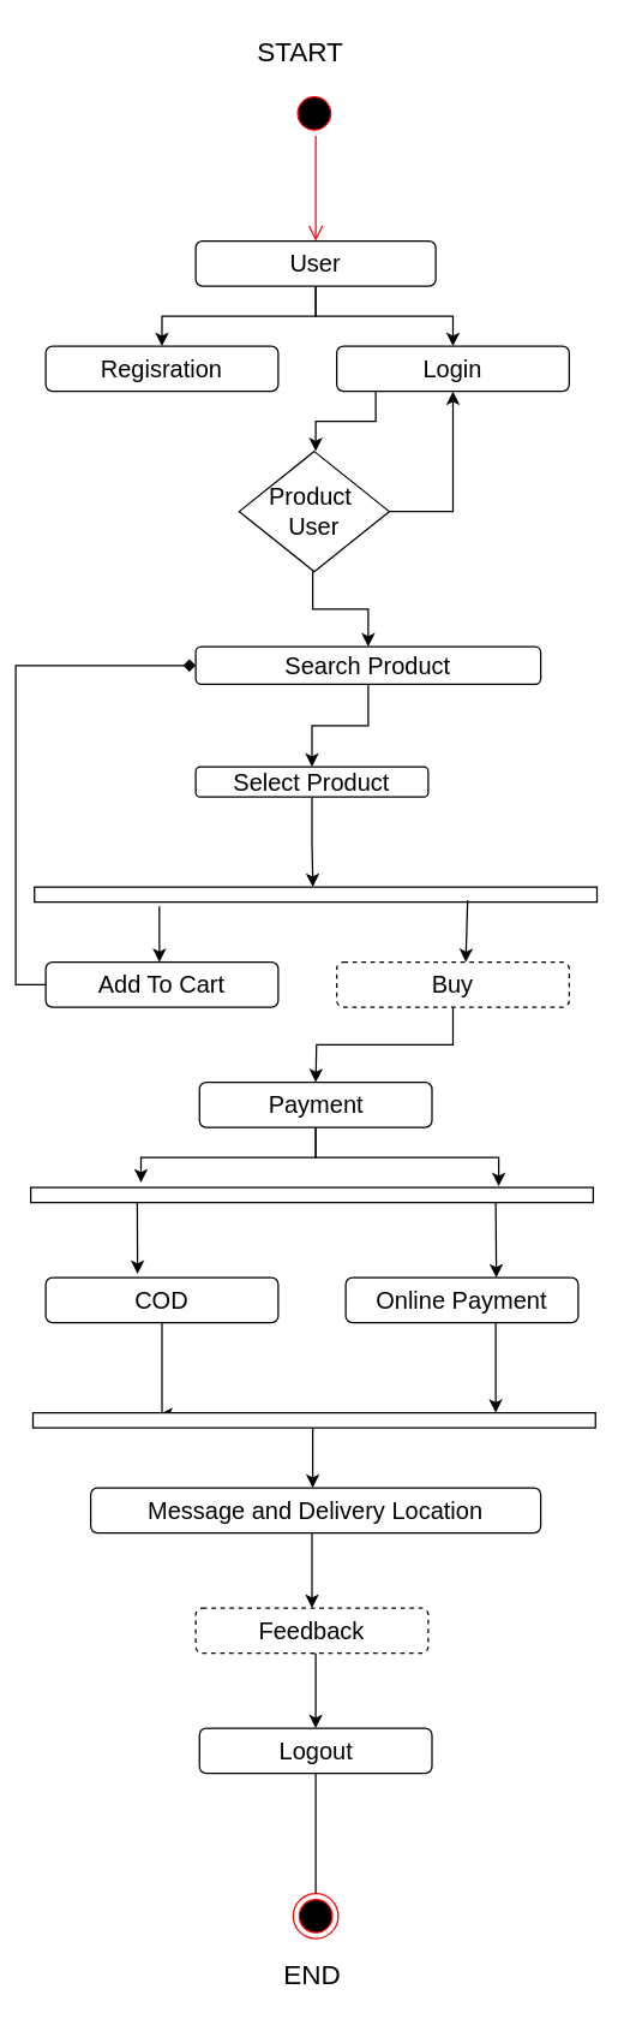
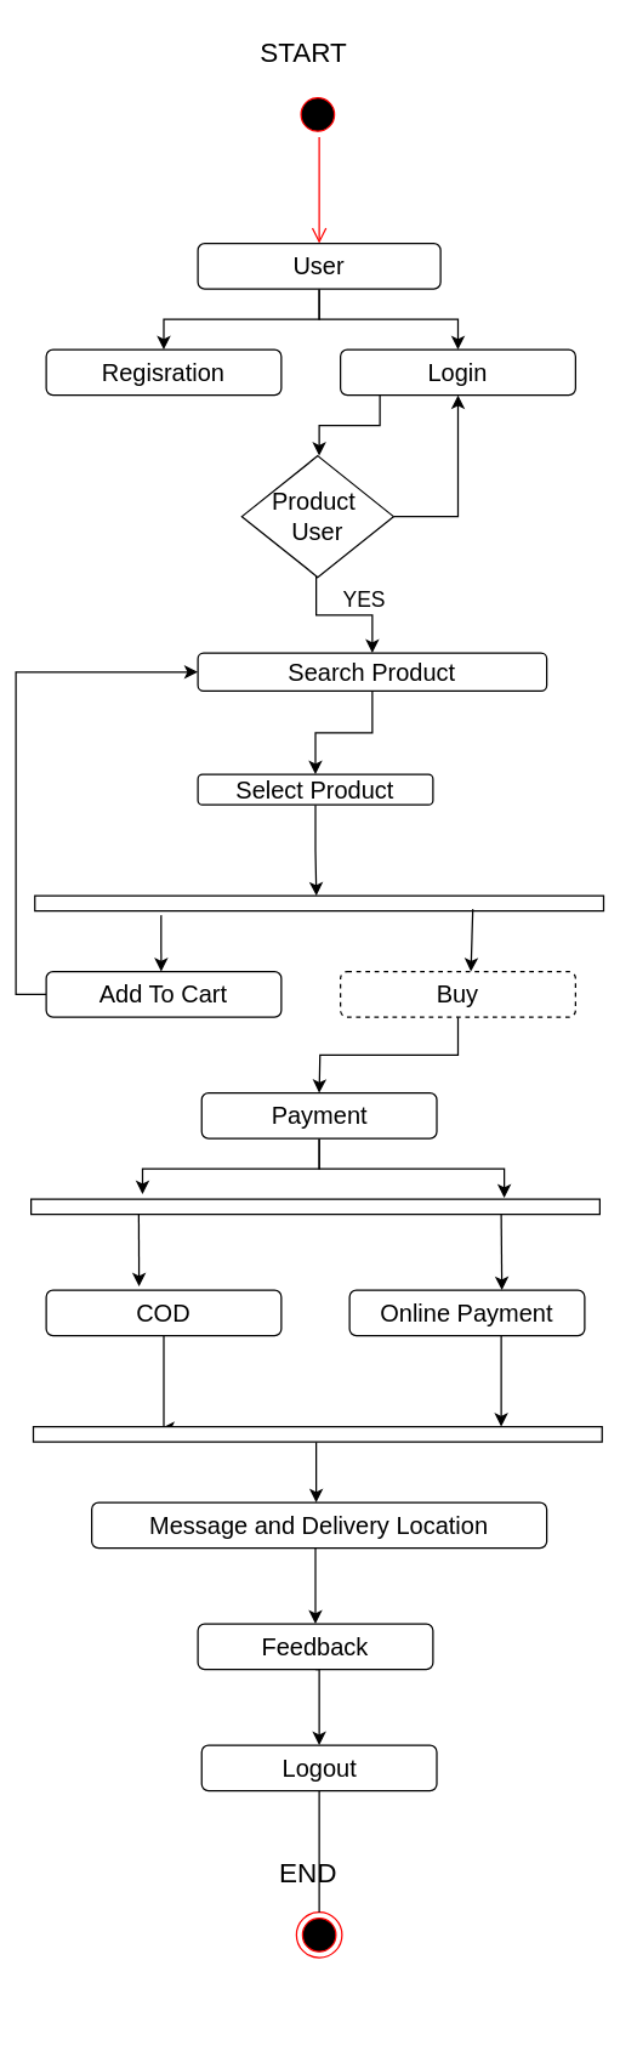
  <mxCell id="0" />
  <mxCell id="1" parent="0" />
  <mxCell id="2" value="" style="ellipse;html=1;shape=startState;fillColor=#000000;strokeColor=#ff0000;" parent="1" vertex="1"><mxGeometry x="194" y="60" width="30" height="30" as="geometry" /></mxCell>
  <mxCell id="3" value="" style="edgeStyle=orthogonalEdgeStyle;html=1;verticalAlign=bottom;endArrow=open;endSize=8;strokeColor=#ff0000;rounded=0;entryX=0.5;entryY=0;entryDx=0;entryDy=0;" parent="1" source="2" target="6" edge="1"><mxGeometry relative="1" as="geometry"><mxPoint x="225" y="160" as="targetPoint" /><Array as="points"><mxPoint x="210" y="110" /><mxPoint x="210" y="110" /></Array></mxGeometry></mxCell>
  <mxCell id="4" style="edgeStyle=orthogonalEdgeStyle;rounded=0;orthogonalLoop=1;jettySize=auto;html=1;exitX=0.5;exitY=1;exitDx=0;exitDy=0;" parent="1" source="6" target="7" edge="1"><mxGeometry relative="1" as="geometry" /></mxCell>
  <mxCell id="5" style="edgeStyle=orthogonalEdgeStyle;rounded=0;orthogonalLoop=1;jettySize=auto;html=1;" parent="1" source="6" target="8" edge="1"><mxGeometry relative="1" as="geometry" /></mxCell>
  <mxCell id="6" value="&lt;font size=&quot;3&quot;&gt;User&lt;/font&gt;" style="rounded=1;whiteSpace=wrap;html=1;" parent="1" vertex="1"><mxGeometry x="130" y="160" width="160" height="30" as="geometry" /></mxCell>
  <mxCell id="7" value="&lt;font size=&quot;3&quot;&gt;Regisration&lt;/font&gt;" style="rounded=1;whiteSpace=wrap;html=1;" parent="1" vertex="1"><mxGeometry x="30" y="230" width="155" height="30" as="geometry" /></mxCell>
  <mxCell id="8" value="&lt;font size=&quot;3&quot;&gt;Login&lt;/font&gt;" style="rounded=1;whiteSpace=wrap;html=1;" parent="1" vertex="1"><mxGeometry x="224" y="230" width="155" height="30" as="geometry" /></mxCell>
  <mxCell id="9" style="edgeStyle=orthogonalEdgeStyle;rounded=0;orthogonalLoop=1;jettySize=auto;html=1;exitX=0.5;exitY=1;exitDx=0;exitDy=0;entryX=0.5;entryY=0;entryDx=0;entryDy=0;" parent="1" source="11" target="14" edge="1"><mxGeometry relative="1" as="geometry"><Array as="points"><mxPoint x="208" y="380" /><mxPoint x="208" y="405" /></Array></mxGeometry></mxCell>
  <mxCell id="10" style="edgeStyle=orthogonalEdgeStyle;rounded=0;orthogonalLoop=1;jettySize=auto;html=1;exitX=1;exitY=0.5;exitDx=0;exitDy=0;entryX=0.5;entryY=1;entryDx=0;entryDy=0;" edge="1" parent="1" source="11" target="8"><mxGeometry relative="1" as="geometry" /></mxCell>
  <mxCell id="11" value="&lt;font size=&quot;3&quot;&gt;Product&amp;nbsp;&lt;br&gt;User&lt;br&gt;&lt;/font&gt;" style="rhombus;whiteSpace=wrap;html=1;" parent="1" vertex="1"><mxGeometry x="159" y="300" width="100" height="80" as="geometry" /></mxCell>
  <mxCell id="12" value="&lt;span style=&quot;font-size: 18px;&quot;&gt;START&lt;/span&gt;" style="text;html=1;strokeColor=none;fillColor=none;align=center;verticalAlign=middle;whiteSpace=wrap;rounded=0;" parent="1" vertex="1"><mxGeometry x="170" y="20" width="60" height="30" as="geometry" /></mxCell>
  <mxCell id="13" style="edgeStyle=orthogonalEdgeStyle;rounded=0;orthogonalLoop=1;jettySize=auto;html=1;exitX=0.5;exitY=1;exitDx=0;exitDy=0;entryX=0.5;entryY=0;entryDx=0;entryDy=0;" parent="1" source="14" target="16" edge="1"><mxGeometry relative="1" as="geometry" /></mxCell>
  <mxCell id="14" value="&lt;font size=&quot;3&quot;&gt;Search Product&lt;/font&gt;" style="rounded=1;whiteSpace=wrap;html=1;" parent="1" vertex="1"><mxGeometry x="130" y="430" width="230" height="25" as="geometry" /></mxCell>
  <mxCell id="15" style="edgeStyle=orthogonalEdgeStyle;rounded=0;orthogonalLoop=1;jettySize=auto;html=1;exitX=0.5;exitY=1;exitDx=0;exitDy=0;entryX=0.495;entryY=0;entryDx=0;entryDy=0;entryPerimeter=0;" parent="1" source="16" target="17" edge="1"><mxGeometry relative="1" as="geometry" /></mxCell>
  <mxCell id="16" value="&lt;font size=&quot;3&quot;&gt;Select Product&lt;/font&gt;" style="rounded=1;whiteSpace=wrap;html=1;" parent="1" vertex="1"><mxGeometry x="130" y="510" width="155" height="20" as="geometry" /></mxCell>
  <mxCell id="17" value="" style="verticalLabelPosition=bottom;verticalAlign=top;html=1;shape=mxgraph.basic.rect;fillColor2=none;strokeWidth=1;size=20;indent=5;" parent="1" vertex="1"><mxGeometry x="22.5" y="590" width="375" height="10" as="geometry" /></mxCell>
  <mxCell id="18" style="edgeStyle=orthogonalEdgeStyle;rounded=0;orthogonalLoop=1;jettySize=auto;html=1;exitX=0.5;exitY=1;exitDx=0;exitDy=0;entryX=0.196;entryY=-0.32;entryDx=0;entryDy=0;entryPerimeter=0;" parent="1" source="20" target="25" edge="1"><mxGeometry relative="1" as="geometry" /></mxCell>
  <mxCell id="19" style="edgeStyle=orthogonalEdgeStyle;rounded=0;orthogonalLoop=1;jettySize=auto;html=1;entryX=0.832;entryY=-0.08;entryDx=0;entryDy=0;entryPerimeter=0;" parent="1" source="20" target="25" edge="1"><mxGeometry relative="1" as="geometry" /></mxCell>
  <mxCell id="20" value="&lt;font size=&quot;3&quot;&gt;Payment&lt;/font&gt;" style="rounded=1;whiteSpace=wrap;html=1;" parent="1" vertex="1"><mxGeometry x="132.5" y="720" width="155" height="30" as="geometry" /></mxCell>
- <mxCell id="21" style="edgeStyle=orthogonalEdgeStyle;rounded=0;orthogonalLoop=1;jettySize=auto;html=1;exitX=0;exitY=0.5;exitDx=0;exitDy=0;entryX=0;entryY=0.5;entryDx=0;entryDy=0;endArrow=diamond;" parent="1" source="22" target="14" edge="1"><mxGeometry relative="1" as="geometry" /></mxCell>
+ <mxCell id="21" style="edgeStyle=orthogonalEdgeStyle;rounded=0;orthogonalLoop=1;jettySize=auto;html=1;exitX=0;exitY=0.5;exitDx=0;exitDy=0;entryX=0;entryY=0.5;entryDx=0;entryDy=0;" parent="1" source="22" target="14" edge="1"><mxGeometry relative="1" as="geometry" /></mxCell>
  <mxCell id="22" value="&lt;font size=&quot;3&quot;&gt;Add To Cart&lt;/font&gt;" style="rounded=1;whiteSpace=wrap;html=1;" parent="1" vertex="1"><mxGeometry x="30" y="640" width="155" height="30" as="geometry" /></mxCell>
  <mxCell id="23" style="edgeStyle=orthogonalEdgeStyle;rounded=0;orthogonalLoop=1;jettySize=auto;html=1;exitX=0.5;exitY=1;exitDx=0;exitDy=0;" parent="1" source="24" edge="1"><mxGeometry relative="1" as="geometry"><mxPoint x="210" y="720" as="targetPoint" /></mxGeometry></mxCell>
  <mxCell id="24" value="&lt;font size=&quot;3&quot;&gt;Buy&lt;/font&gt;" style="rounded=1;whiteSpace=wrap;html=1;dashed=1;" parent="1" vertex="1"><mxGeometry x="224" y="640" width="155" height="30" as="geometry" /></mxCell>
  <mxCell id="25" value="" style="verticalLabelPosition=bottom;verticalAlign=top;html=1;shape=mxgraph.basic.rect;fillColor2=none;strokeWidth=1;size=20;indent=5;" parent="1" vertex="1"><mxGeometry x="20" y="790" width="375" height="10" as="geometry" /></mxCell>
  <mxCell id="26" style="edgeStyle=orthogonalEdgeStyle;rounded=0;orthogonalLoop=1;jettySize=auto;html=1;exitX=0.5;exitY=1;exitDx=0;exitDy=0;entryX=0.224;entryY=0.12;entryDx=0;entryDy=0;entryPerimeter=0;" parent="1" source="27" target="30" edge="1"><mxGeometry relative="1" as="geometry"><Array as="points"><mxPoint x="108" y="941" /></Array></mxGeometry></mxCell>
  <mxCell id="27" value="&lt;font size=&quot;3&quot;&gt;COD&lt;/font&gt;" style="rounded=1;whiteSpace=wrap;html=1;" parent="1" vertex="1"><mxGeometry x="30" y="850" width="155" height="30" as="geometry" /></mxCell>
  <mxCell id="28" value="&lt;font size=&quot;3&quot;&gt;Online Payment&lt;/font&gt;" style="rounded=1;whiteSpace=wrap;html=1;" parent="1" vertex="1"><mxGeometry x="230" y="850" width="155" height="30" as="geometry" /></mxCell>
  <mxCell id="29" style="edgeStyle=orthogonalEdgeStyle;rounded=0;orthogonalLoop=1;jettySize=auto;html=1;" parent="1" source="30" target="32" edge="1"><mxGeometry relative="1" as="geometry"><Array as="points"><mxPoint x="208" y="960" /><mxPoint x="208" y="960" /></Array></mxGeometry></mxCell>
  <mxCell id="30" value="" style="verticalLabelPosition=bottom;verticalAlign=top;html=1;shape=mxgraph.basic.rect;fillColor2=none;strokeWidth=1;size=20;indent=5;" parent="1" vertex="1"><mxGeometry x="21.5" y="940" width="375" height="10" as="geometry" /></mxCell>
  <mxCell id="31" style="edgeStyle=orthogonalEdgeStyle;rounded=0;orthogonalLoop=1;jettySize=auto;html=1;entryX=0.5;entryY=0;entryDx=0;entryDy=0;" parent="1" source="32" target="34" edge="1"><mxGeometry relative="1" as="geometry"><Array as="points"><mxPoint x="208" y="1045" /></Array></mxGeometry></mxCell>
  <mxCell id="32" value="&lt;font size=&quot;3&quot;&gt;Message and Delivery Location&lt;/font&gt;" style="rounded=1;whiteSpace=wrap;html=1;" parent="1" vertex="1"><mxGeometry x="60" y="990" width="300" height="30" as="geometry" /></mxCell>
  <mxCell id="33" style="edgeStyle=orthogonalEdgeStyle;rounded=0;orthogonalLoop=1;jettySize=auto;html=1;exitX=0.5;exitY=1;exitDx=0;exitDy=0;entryX=0.5;entryY=0;entryDx=0;entryDy=0;" parent="1" source="34" target="35" edge="1"><mxGeometry relative="1" as="geometry"><Array as="points"><mxPoint x="210" y="1100" /></Array></mxGeometry></mxCell>
- <mxCell id="34" value="&lt;font size=&quot;3&quot;&gt;Feedback&lt;/font&gt;" style="rounded=1;whiteSpace=wrap;html=1;dashed=1;" parent="1" vertex="1"><mxGeometry x="130" y="1070" width="155" height="30" as="geometry" /></mxCell>
+ <mxCell id="34" value="&lt;font size=&quot;3&quot;&gt;Feedback&lt;/font&gt;" style="rounded=1;whiteSpace=wrap;html=1;" parent="1" vertex="1"><mxGeometry x="130" y="1070" width="155" height="30" as="geometry" /></mxCell>
  <mxCell id="35" value="&lt;font size=&quot;3&quot;&gt;Logout&lt;/font&gt;" style="rounded=1;whiteSpace=wrap;html=1;" parent="1" vertex="1"><mxGeometry x="132.5" y="1150" width="155" height="30" as="geometry" /></mxCell>
  <mxCell id="36" value="" style="ellipse;html=1;shape=endState;fillColor=#000000;strokeColor=#ff0000;" parent="1" vertex="1"><mxGeometry x="195" y="1260" width="30" height="30" as="geometry" /></mxCell>
  <mxCell id="37" value="" style="endArrow=none;html=1;rounded=0;exitX=0.5;exitY=0;exitDx=0;exitDy=0;" parent="1" source="36" edge="1"><mxGeometry width="50" height="50" relative="1" as="geometry"><mxPoint x="160" y="1230" as="sourcePoint" /><mxPoint x="210" y="1180" as="targetPoint" /></mxGeometry></mxCell>
- <mxCell id="38" value="&lt;span style=&quot;font-size: 18px;&quot;&gt;END&lt;/span&gt;" style="text;html=1;strokeColor=none;fillColor=none;align=center;verticalAlign=middle;whiteSpace=wrap;rounded=0;" parent="1" vertex="1"><mxGeometry x="177.5" y="1300" width="60" height="30" as="geometry" /></mxCell>
+ <mxCell id="38" value="&lt;span style=&quot;font-size: 18px;&quot;&gt;END&lt;/span&gt;" style="text;html=1;strokeColor=none;fillColor=none;align=center;verticalAlign=middle;whiteSpace=wrap;rounded=0;" parent="1" vertex="1"><mxGeometry x="172.5" y="1220" width="60" height="30" as="geometry" /></mxCell>
  <mxCell id="39" value="" style="endArrow=classic;html=1;rounded=0;exitX=0.222;exitY=1.28;exitDx=0;exitDy=0;exitPerimeter=0;entryX=0.489;entryY=0;entryDx=0;entryDy=0;entryPerimeter=0;" parent="1" source="17" target="22" edge="1"><mxGeometry width="50" height="50" relative="1" as="geometry"><mxPoint x="100" y="610" as="sourcePoint" /><mxPoint x="100" y="630" as="targetPoint" /></mxGeometry></mxCell>
  <mxCell id="40" value="" style="endArrow=classic;html=1;rounded=0;entryX=0.555;entryY=0;entryDx=0;entryDy=0;entryPerimeter=0;exitX=0.77;exitY=0.88;exitDx=0;exitDy=0;exitPerimeter=0;" parent="1" source="17" target="24" edge="1"><mxGeometry width="50" height="50" relative="1" as="geometry"><mxPoint x="302" y="600" as="sourcePoint" /><mxPoint x="300" y="640" as="targetPoint" /></mxGeometry></mxCell>
  <mxCell id="41" value="" style="endArrow=classic;html=1;rounded=0;entryX=0.395;entryY=-0.08;entryDx=0;entryDy=0;entryPerimeter=0;" parent="1" target="27" edge="1"><mxGeometry width="50" height="50" relative="1" as="geometry"><mxPoint x="91" y="800" as="sourcePoint" /><mxPoint x="140" y="750" as="targetPoint" /></mxGeometry></mxCell>
  <mxCell id="42" value="" style="endArrow=classic;html=1;rounded=0;entryX=0.648;entryY=0;entryDx=0;entryDy=0;entryPerimeter=0;" parent="1" target="28" edge="1"><mxGeometry width="50" height="50" relative="1" as="geometry"><mxPoint x="330" y="800" as="sourcePoint" /><mxPoint x="101" y="858" as="targetPoint" /></mxGeometry></mxCell>
  <mxCell id="43" value="" style="endArrow=classic;html=1;rounded=0;" parent="1" edge="1"><mxGeometry width="50" height="50" relative="1" as="geometry"><mxPoint x="330" y="880" as="sourcePoint" /><mxPoint x="330" y="940" as="targetPoint" /></mxGeometry></mxCell>
+ <mxCell id="44" value="&lt;font style=&quot;font-size: 14px;&quot;&gt;YES&lt;/font&gt;" style="text;html=1;strokeColor=none;fillColor=none;align=center;verticalAlign=middle;whiteSpace=wrap;rounded=0;" vertex="1" parent="1"><mxGeometry x="210" y="380" width="60" height="30" as="geometry" /></mxCell>
  <mxCell id="45" value="" style="endArrow=classic;html=1;rounded=0;" edge="1" parent="1"><mxGeometry width="50" height="50" relative="1" as="geometry"><mxPoint x="250" y="260" as="sourcePoint" /><mxPoint x="210" y="300" as="targetPoint" /><Array as="points"><mxPoint x="250" y="280" /><mxPoint x="210" y="280" /></Array></mxGeometry></mxCell>
